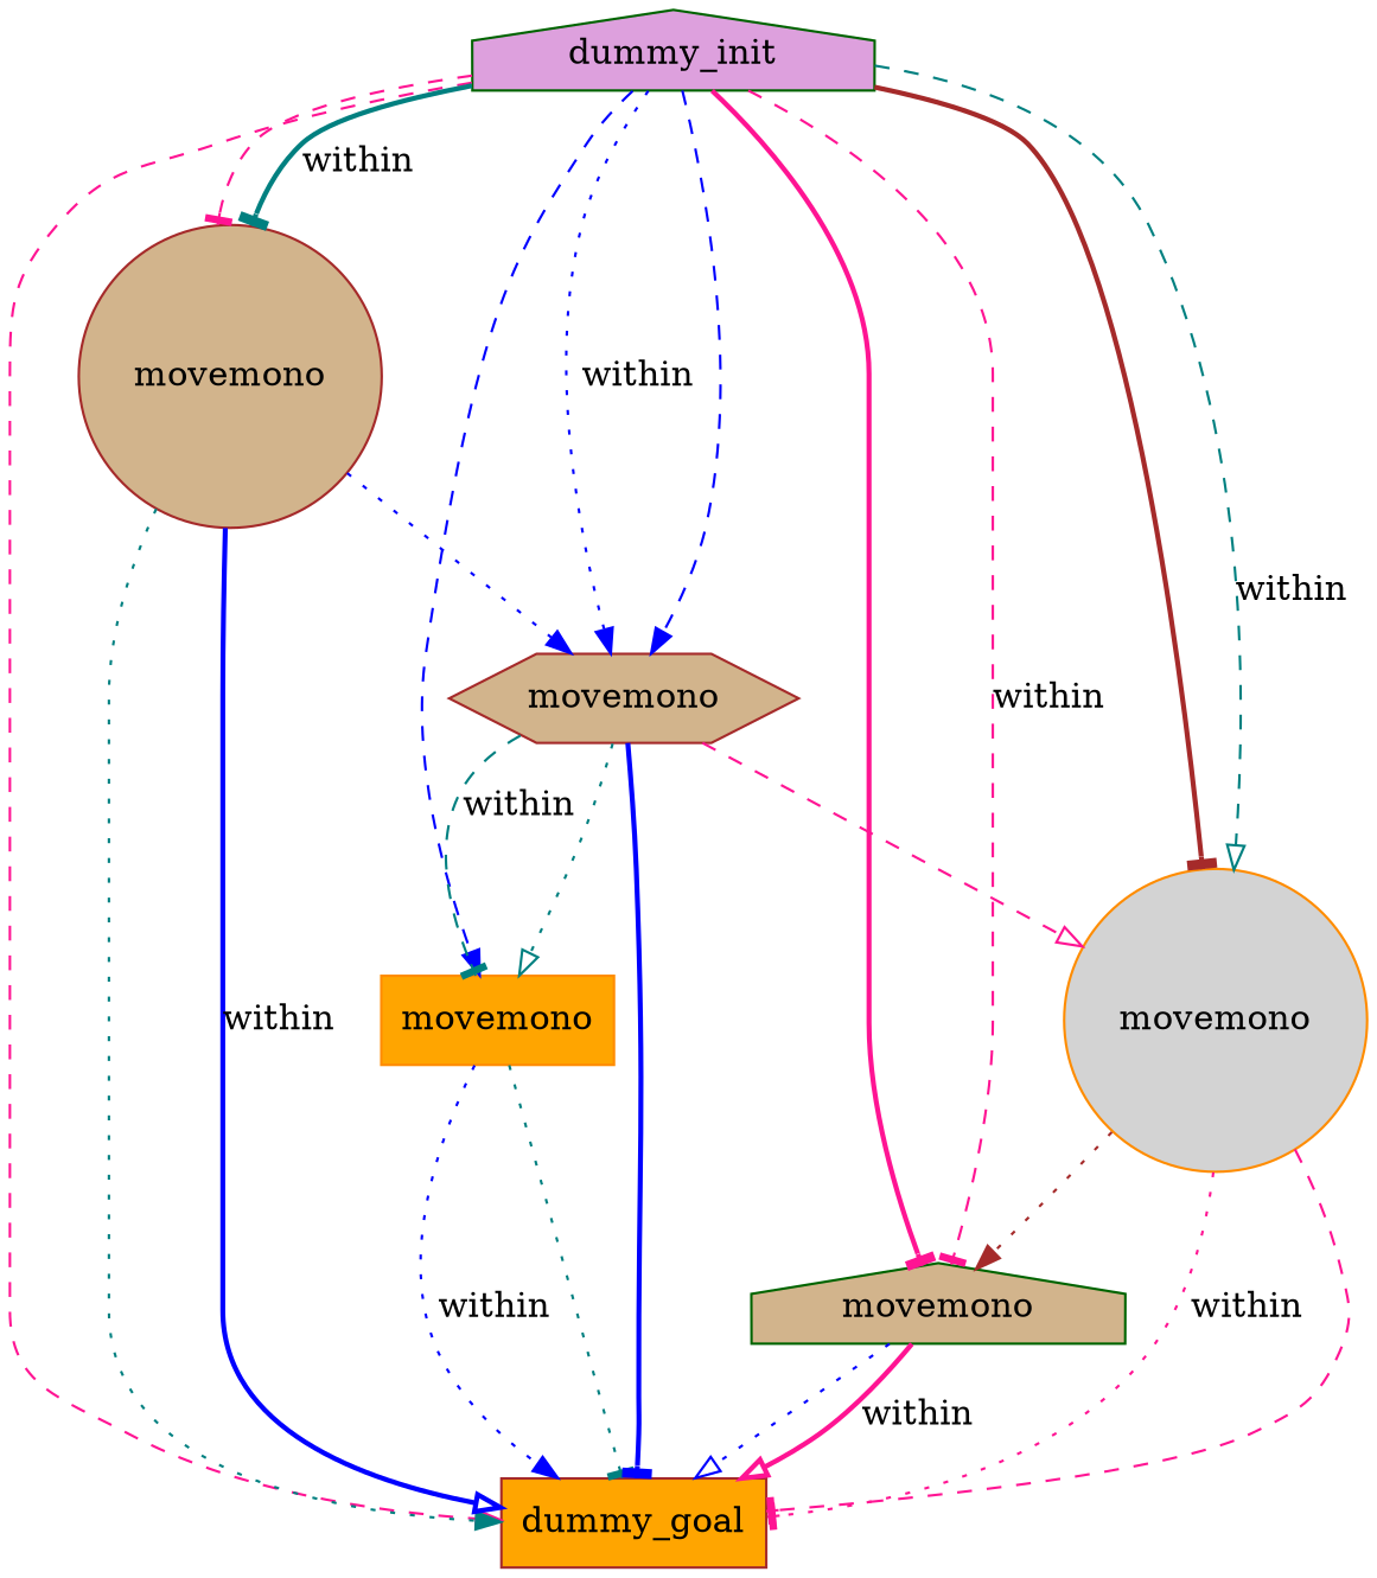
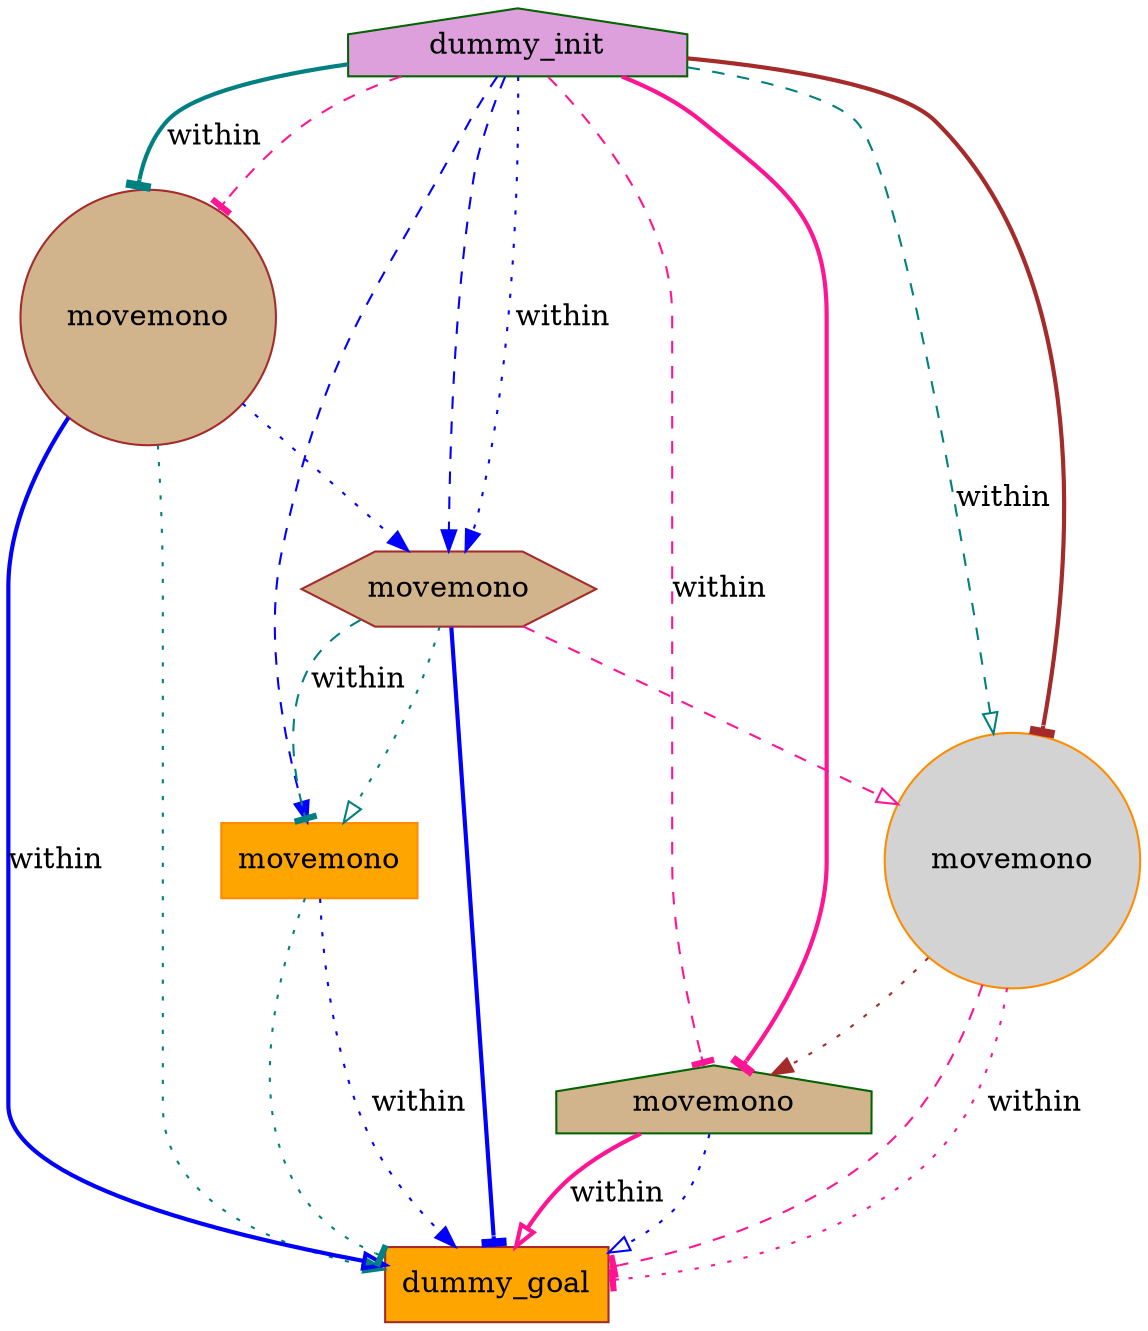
  digraph {
    node [fillcolor=tan style=filled color=brown shape=house]
    edge [color=deeppink style=dashed arrowhead=tee]
    n1 [fillcolor=plum label=dummy_init color=darkgreen]
    n2 [fillcolor=orange label=dummy_goal shape=box]
    n3 [label=movemono shape=circle]
    n4 [fillcolor=orange label=movemono color=darkorange shape=box]
    n5 [label=movemono shape=hexagon]
    n6 [label=movemono color=darkgreen]
    n7 [fillcolor=lightgrey label=movemono color=darkorange shape=circle]
-   n1 -> n2 [arrowhead=onormal]
    n1 -> n3
    n1 -> n3 [color=teal label=within style=bold]
    n1 -> n4 [color=blue arrowhead=normal]
    n1 -> n5 [color=blue arrowhead=normal]
    n1 -> n5 [color=blue label=within style=dotted arrowhead=normal]
    n1 -> n6 [style=bold]
    n1 -> n6 [label=within]
    n1 -> n7 [color=brown style=bold]
    n1 -> n7 [color=teal label=within arrowhead=onormal]
    n3 -> n2 [color=teal style=dotted arrowhead=normal]
    n3 -> n2 [color=blue label=within style=bold arrowhead=onormal]
    n3 -> n5 [color=blue style=dotted arrowhead=normal]
    n4 -> n2 [color=teal style=dotted]
    n4 -> n2 [color=blue label=within style=dotted arrowhead=normal]
    n5 -> n2 [color=blue style=bold]
    n5 -> n4 [color=teal style=dotted arrowhead=onormal]
    n5 -> n4 [color=teal label=within]
    n5 -> n7 [arrowhead=onormal]
    n6 -> n2 [color=blue style=dotted arrowhead=onormal]
    n6 -> n2 [label=within style=bold arrowhead=onormal]
    n7 -> n2
    n7 -> n2 [label=within style=dotted]
    n7 -> n6 [color=brown style=dotted arrowhead=normal]
  }
